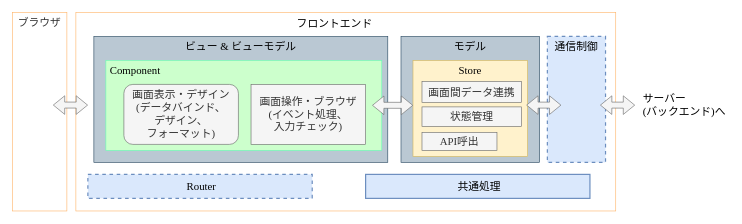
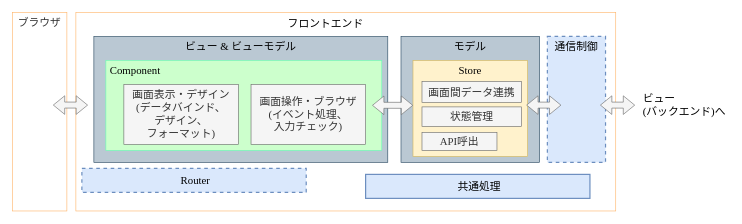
  <mxCell id="0" />
  <mxCell id="1" parent="0" />
  <mxCell id="2" value="" style="rounded=0;whiteSpace=wrap;html=1;fontColor=#333333;fillColor=#FFFFFF;strokeColor=#FFB366;fontFamily=Noto Sans JP;fontSource=https%3A%2F%2Ffonts.googleapis.com%2Fcss%3Ffamily%3DNoto%2BSans%2BJP;" parent="1" vertex="1"><mxGeometry x="126" y="20" width="900" height="331" as="geometry" /></mxCell>
  <mxCell id="3" value="ビュー &amp;amp; ビューモデル" style="rounded=0;whiteSpace=wrap;html=1;verticalAlign=top;fillColor=#bac8d3;strokeColor=#23445d;fontColor=#000000;fontFamily=Noto Sans JP;fontSource=https%3A%2F%2Ffonts.googleapis.com%2Fcss%3Ffamily%3DNoto%2BSans%2BJP;fontSize=18;" parent="1" vertex="1"><mxGeometry x="156" y="60" width="490" height="210" as="geometry" /></mxCell>
  <mxCell id="4" value="モデル" style="rounded=0;whiteSpace=wrap;html=1;verticalAlign=top;fillColor=#bac8d3;strokeColor=#23445d;fontColor=#000000;fontFamily=Noto Sans JP;fontSource=https%3A%2F%2Ffonts.googleapis.com%2Fcss%3Ffamily%3DNoto%2BSans%2BJP;fontSize=18;" parent="1" vertex="1"><mxGeometry x="668" y="60" width="231" height="210" as="geometry" /></mxCell>
- <mxCell id="5" value="フロントエンド" style="text;html=1;strokeColor=none;fillColor=none;align=center;verticalAlign=middle;whiteSpace=wrap;rounded=0;fontFamily=Noto Sans JP;fontSource=https%3A%2F%2Ffonts.googleapis.com%2Fcss%3Ffamily%3DNoto%2BSans%2BJP;fontSize=18;" parent="1" vertex="1"><mxGeometry x="489.75" y="23" width="134.5" height="30" as="geometry" /></mxCell>
+ <mxCell id="5" value="フロントエンド" style="text;html=1;strokeColor=none;fillColor=none;align=center;verticalAlign=middle;whiteSpace=wrap;rounded=0;fontFamily=Noto Sans JP;fontSource=https%3A%2F%2Ffonts.googleapis.com%2Fcss%3Ffamily%3DNoto%2BSans%2BJP;fontSize=18;" parent="1" vertex="1"><mxGeometry x="474.75" y="23" width="134.5" height="30" as="geometry" /></mxCell>
  <mxCell id="6" value="Component" style="rounded=0;whiteSpace=wrap;html=1;align=left;spacingLeft=5;fillColor=#CCFFCC;fontColor=#000000;strokeColor=#66FFB3;fontFamily=Noto Sans JP;fontSource=https%3A%2F%2Ffonts.googleapis.com%2Fcss%3Ffamily%3DNoto%2BSans%2BJP;fontSize=18;verticalAlign=top;" parent="1" vertex="1"><mxGeometry x="176" y="100" width="460" height="150" as="geometry" /></mxCell>
- <mxCell id="7" value="画面表示・デザイン&lt;br style=&quot;font-size: 18px&quot;&gt;(データバインド、&lt;br style=&quot;font-size: 18px&quot;&gt;デザイン、&lt;br&gt;フォーマット)" style="whiteSpace=wrap;html=1;fontSize=18;fillColor=#f5f5f5;fontColor=#333333;strokeColor=#666666;fontFamily=Noto Sans JP;fontSource=https%3A%2F%2Ffonts.googleapis.com%2Fcss%3Ffamily%3DNoto%2BSans%2BJP;rounded=1;" parent="1" vertex="1"><mxGeometry x="206" y="140" width="191" height="100" as="geometry" /></mxCell>
+ <mxCell id="7" value="画面表示・デザイン&lt;br style=&quot;font-size: 18px&quot;&gt;(データバインド、&lt;br style=&quot;font-size: 18px&quot;&gt;デザイン、&lt;br&gt;フォーマット)" style="rounded=0;whiteSpace=wrap;html=1;fontSize=18;fillColor=#f5f5f5;fontColor=#333333;strokeColor=#666666;fontFamily=Noto Sans JP;fontSource=https%3A%2F%2Ffonts.googleapis.com%2Fcss%3Ffamily%3DNoto%2BSans%2BJP;" parent="1" vertex="1"><mxGeometry x="206" y="140" width="191" height="100" as="geometry" /></mxCell>
  <mxCell id="8" value="画面操作・ブラウザ&lt;br style=&quot;font-size: 18px&quot;&gt;(イベント処理、&lt;br style=&quot;font-size: 18px&quot;&gt;入力チェック)" style="rounded=0;whiteSpace=wrap;html=1;fontSize=18;fillColor=#f5f5f5;fontColor=#333333;strokeColor=#666666;fontFamily=Noto Sans JP;fontSource=https%3A%2F%2Ffonts.googleapis.com%2Fcss%3Ffamily%3DNoto%2BSans%2BJP;verticalAlign=middle;" parent="1" vertex="1"><mxGeometry x="418" y="140" width="191" height="100" as="geometry" /></mxCell>
  <mxCell id="9" value="Store" style="rounded=0;whiteSpace=wrap;html=1;fontSize=18;verticalAlign=top;fillColor=#fff2cc;strokeColor=#d6b656;fontFamily=Noto Sans JP;fontSource=https%3A%2F%2Ffonts.googleapis.com%2Fcss%3Ffamily%3DNoto%2BSans%2BJP;" parent="1" vertex="1"><mxGeometry x="688" y="100" width="191" height="160" as="geometry" /></mxCell>
  <mxCell id="10" value="画面間データ連携" style="rounded=0;whiteSpace=wrap;html=1;fontSize=18;fillColor=#f5f5f5;strokeColor=#666666;fontColor=#333333;fontFamily=Noto Sans JP;fontSource=https%3A%2F%2Ffonts.googleapis.com%2Fcss%3Ffamily%3DNoto%2BSans%2BJP;" parent="1" vertex="1"><mxGeometry x="703" y="135" width="166" height="35" as="geometry" /></mxCell>
  <mxCell id="11" value="状態管理" style="rounded=0;whiteSpace=wrap;html=1;fontSize=18;fillColor=#f5f5f5;strokeColor=#666666;fontColor=#333333;fontFamily=Noto Sans JP;fontSource=https%3A%2F%2Ffonts.googleapis.com%2Fcss%3Ffamily%3DNoto%2BSans%2BJP;" parent="1" vertex="1"><mxGeometry x="703" y="177.5" width="166" height="32.5" as="geometry" /></mxCell>
  <mxCell id="12" value="API呼出" style="rounded=0;whiteSpace=wrap;html=1;fontSize=18;fillColor=#f5f5f5;strokeColor=#666666;fontColor=#333333;fontFamily=Noto Sans JP;fontSource=https%3A%2F%2Ffonts.googleapis.com%2Fcss%3Ffamily%3DNoto%2BSans%2BJP;" parent="1" vertex="1"><mxGeometry x="703" y="220" width="125" height="30" as="geometry" /></mxCell>
  <mxCell id="13" value="通信制御" style="rounded=0;whiteSpace=wrap;html=1;fontSize=18;dashed=1;fillColor=#dae8fc;strokeColor=#6C8EBF;fontColor=#000000;strokeWidth=2;verticalAlign=top;fontFamily=Noto Sans JP;fontSource=https%3A%2F%2Ffonts.googleapis.com%2Fcss%3Ffamily%3DNoto%2BSans%2BJP;" parent="1" vertex="1"><mxGeometry x="912" y="60" width="97" height="210" as="geometry" /></mxCell>
  <mxCell id="14" value="" style="shape=flexArrow;endArrow=classic;startArrow=classic;html=1;fontSize=18;fillColor=#f5f5f5;strokeColor=#666666;fontFamily=Noto Sans JP;fontSource=https%3A%2F%2Ffonts.googleapis.com%2Fcss%3Ffamily%3DNoto%2BSans%2BJP;" parent="1" edge="1"><mxGeometry width="100" height="100" relative="1" as="geometry"><mxPoint x="620" y="174.83" as="sourcePoint" /><mxPoint x="688.06" y="174.91" as="targetPoint" /><Array as="points" /></mxGeometry></mxCell>
  <mxCell id="15" value="" style="shape=flexArrow;endArrow=classic;startArrow=classic;html=1;fontSize=18;fillColor=#f5f5f5;strokeColor=#666666;fontFamily=Noto Sans JP;fontSource=https%3A%2F%2Ffonts.googleapis.com%2Fcss%3Ffamily%3DNoto%2BSans%2BJP;" parent="1" edge="1"><mxGeometry width="100" height="100" relative="1" as="geometry"><mxPoint x="877" y="174.5" as="sourcePoint" /><mxPoint x="935.12" y="174.58" as="targetPoint" /><Array as="points" /></mxGeometry></mxCell>
  <mxCell id="16" value="" style="shape=flexArrow;endArrow=classic;startArrow=classic;html=1;fontSize=18;fillColor=#f5f5f5;strokeColor=#666666;fontFamily=Noto Sans JP;fontSource=https%3A%2F%2Ffonts.googleapis.com%2Fcss%3Ffamily%3DNoto%2BSans%2BJP;" parent="1" edge="1"><mxGeometry width="100" height="100" relative="1" as="geometry"><mxPoint x="1000" y="174.5" as="sourcePoint" /><mxPoint x="1058.12" y="174.58" as="targetPoint" /><Array as="points" /></mxGeometry></mxCell>
- <mxCell id="17" value="Router" style="rounded=0;whiteSpace=wrap;html=1;align=center;spacingLeft=5;fillColor=#dae8fc;strokeColor=#6c8ebf;fontColor=#000000;dashed=1;strokeWidth=2;fontFamily=Noto Sans JP;fontSource=https%3A%2F%2Ffonts.googleapis.com%2Fcss%3Ffamily%3DNoto%2BSans%2BJP;fontSize=18;" parent="1" vertex="1"><mxGeometry x="146" y="290" width="374" height="40" as="geometry" /></mxCell>
+ <mxCell id="17" value="Router" style="rounded=0;whiteSpace=wrap;html=1;align=center;spacingLeft=5;fillColor=#dae8fc;strokeColor=#6c8ebf;fontColor=#000000;dashed=1;strokeWidth=2;fontFamily=Noto Sans JP;fontSource=https%3A%2F%2Ffonts.googleapis.com%2Fcss%3Ffamily%3DNoto%2BSans%2BJP;fontSize=18;" parent="1" vertex="1"><mxGeometry x="136" y="280" width="374" height="40" as="geometry" /></mxCell>
  <mxCell id="18" value="共通処理" style="rounded=0;whiteSpace=wrap;html=1;align=center;spacingLeft=5;fillColor=#dae8fc;strokeColor=#6c8ebf;fontColor=#000000;dashed=0;strokeWidth=2;fontFamily=Noto Sans JP;fontSource=https%3A%2F%2Ffonts.googleapis.com%2Fcss%3Ffamily%3DNoto%2BSans%2BJP;fontSize=18;" parent="1" vertex="1"><mxGeometry x="609" y="290" width="374" height="40" as="geometry" /></mxCell>
  <mxCell id="19" value="ブラウザ" style="rounded=0;whiteSpace=wrap;html=1;fontColor=#333333;fillColor=#FFFFFF;strokeColor=#FFB366;verticalAlign=top;fontFamily=Noto Sans JP;fontSource=https%3A%2F%2Ffonts.googleapis.com%2Fcss%3Ffamily%3DNoto%2BSans%2BJP;fontSize=18;" parent="1" vertex="1"><mxGeometry x="20" y="20" width="91" height="331" as="geometry" /></mxCell>
  <mxCell id="20" value="" style="shape=flexArrow;endArrow=classic;startArrow=classic;html=1;fontSize=12;fillColor=#f5f5f5;strokeColor=#666666;fontFamily=Noto Sans JP;fontSource=https%3A%2F%2Ffonts.googleapis.com%2Fcss%3Ffamily%3DNoto%2BSans%2BJP;" parent="1" edge="1"><mxGeometry width="100" height="100" relative="1" as="geometry"><mxPoint x="87.88" y="174.41" as="sourcePoint" /><mxPoint x="146" y="174.49" as="targetPoint" /><Array as="points" /></mxGeometry></mxCell>
- <mxCell id="21" value="&lt;div style=&quot;text-align: left; font-size: 18px;&quot;&gt;&lt;span style=&quot;font-size: 18px;&quot;&gt;サーバー&lt;/span&gt;&lt;/div&gt;&lt;div style=&quot;text-align: left; font-size: 18px;&quot;&gt;&lt;span style=&quot;font-size: 18px;&quot;&gt;(バックエンド)へ&lt;/span&gt;&lt;/div&gt;" style="text;html=1;strokeColor=none;fillColor=none;align=center;verticalAlign=middle;whiteSpace=wrap;rounded=0;fontFamily=Noto Sans JP;fontSource=https%3A%2F%2Ffonts.googleapis.com%2Fcss%3Ffamily%3DNoto%2BSans%2BJP;fontSize=18;" parent="1" vertex="1"><mxGeometry x="1066" y="160" width="149" height="30" as="geometry" /></mxCell>
+ <mxCell id="21" value="&lt;div style=&quot;text-align: left; font-size: 18px;&quot;&gt;&lt;span style=&quot;font-size: 18px;&quot;&gt;ビュー&lt;/span&gt;&lt;/div&gt;&lt;div style=&quot;text-align: left; font-size: 18px;&quot;&gt;&lt;span style=&quot;font-size: 18px;&quot;&gt;(バックエンド)へ&lt;/span&gt;&lt;/div&gt;" style="text;html=1;strokeColor=none;fillColor=none;align=center;verticalAlign=middle;whiteSpace=wrap;rounded=0;fontFamily=Noto Sans JP;fontSource=https%3A%2F%2Ffonts.googleapis.com%2Fcss%3Ffamily%3DNoto%2BSans%2BJP;fontSize=18;" parent="1" vertex="1"><mxGeometry x="1066" y="160" width="149" height="30" as="geometry" /></mxCell>
